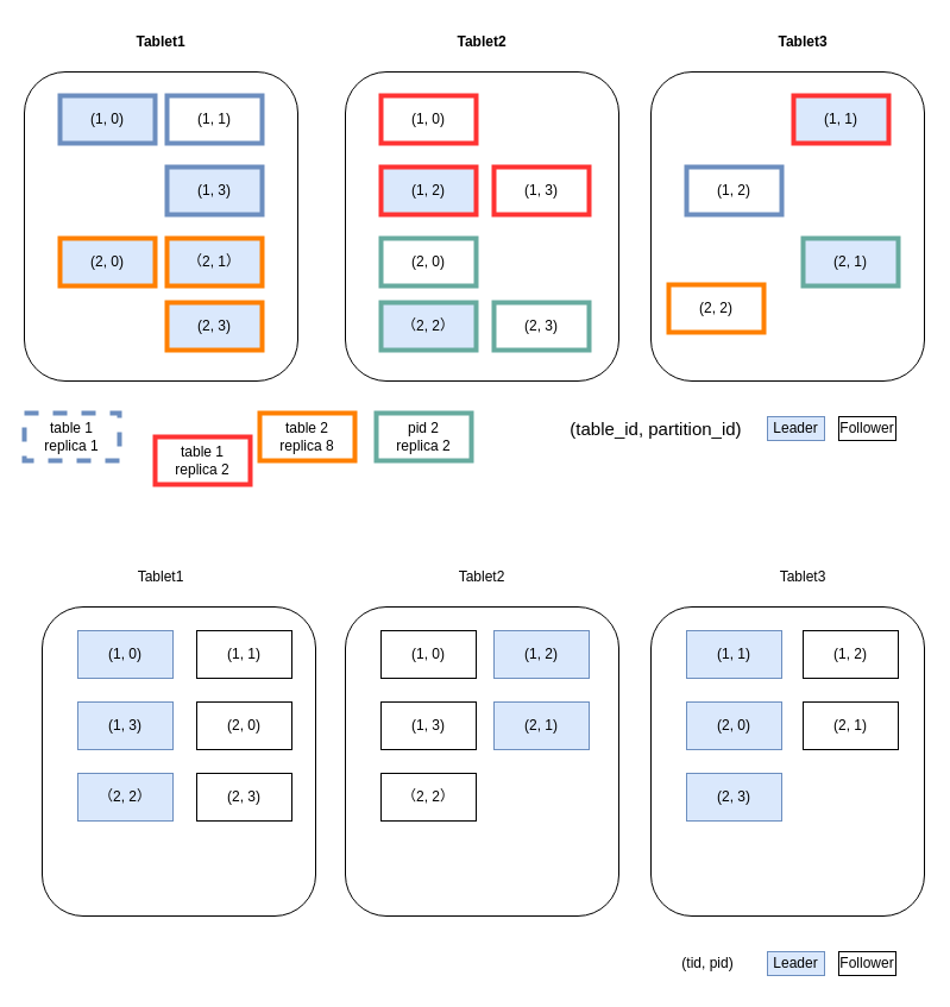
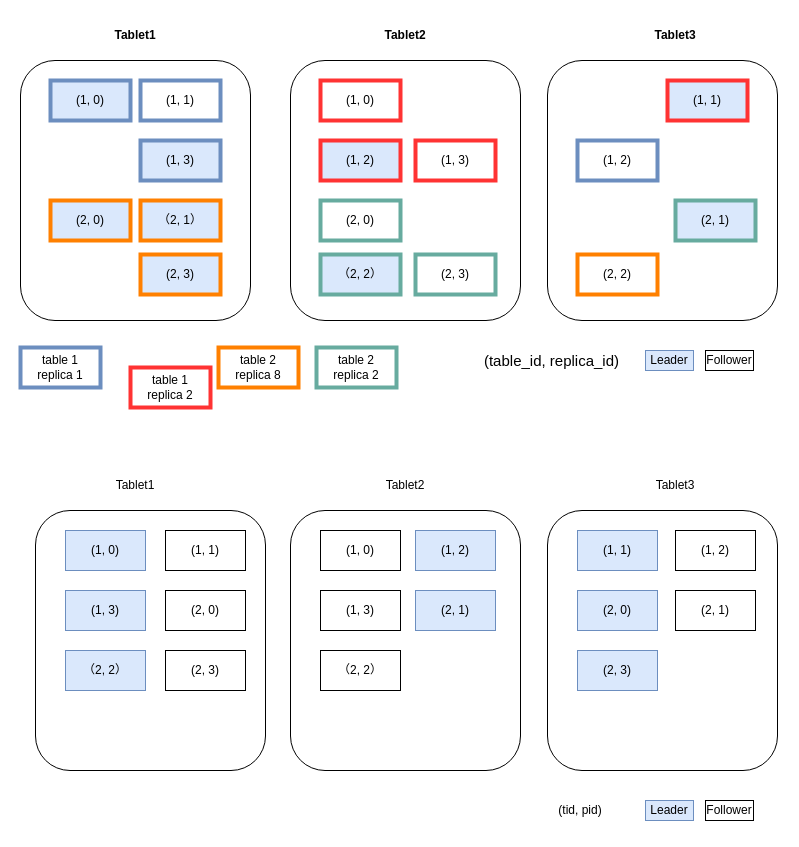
  <mxCell id="0" />
  <mxCell id="1" parent="0" />
  <mxCell id="2" value="" style="rounded=1;whiteSpace=wrap;html=1;" parent="1" vertex="1"><mxGeometry x="20" y="60" width="230" height="260" as="geometry" /></mxCell>
  <mxCell id="3" value="(1, 0)" style="rounded=0;whiteSpace=wrap;html=1;fillColor=#dae8fc;strokeColor=#6C8EBF;strokeWidth=4;" parent="1" vertex="1"><mxGeometry x="50" y="80" width="80" height="40" as="geometry" /></mxCell>
  <mxCell id="4" value="(1, 1)" style="rounded=0;whiteSpace=wrap;html=1;strokeWidth=4;strokeColor=#6C8EBF;" parent="1" vertex="1"><mxGeometry x="140" y="80" width="80" height="40" as="geometry" /></mxCell>
  <mxCell id="5" value="(1, 3)" style="rounded=0;whiteSpace=wrap;html=1;fillColor=#dae8fc;strokeColor=#6C8EBF;strokeWidth=4;" parent="1" vertex="1"><mxGeometry x="140" y="140" width="80" height="40" as="geometry" /></mxCell>
  <mxCell id="6" value="(2, 0)" style="rounded=0;whiteSpace=wrap;html=1;fillColor=#dae8fc;strokeColor=#FF8000;strokeWidth=4;" parent="1" vertex="1"><mxGeometry x="50" y="200" width="80" height="40" as="geometry" /></mxCell>
  <mxCell id="7" value="（2, 1）" style="rounded=0;whiteSpace=wrap;html=1;strokeColor=#FF8000;strokeWidth=4;fillColor=#dae8fc;" parent="1" vertex="1"><mxGeometry x="140" y="200" width="80" height="40" as="geometry" /></mxCell>
  <mxCell id="8" value="(2, 3)" style="rounded=0;whiteSpace=wrap;html=1;fillColor=#dae8fc;strokeColor=#FF8000;strokeWidth=4;" parent="1" vertex="1"><mxGeometry x="140" y="254" width="80" height="40" as="geometry" /></mxCell>
  <mxCell id="9" value="" style="rounded=1;whiteSpace=wrap;html=1;" parent="1" vertex="1"><mxGeometry x="290" y="60" width="230" height="260" as="geometry" /></mxCell>
  <mxCell id="10" value="(1, 0)" style="rounded=0;whiteSpace=wrap;html=1;strokeColor=#FF3333;strokeWidth=4;" parent="1" vertex="1"><mxGeometry x="320" y="80" width="80" height="40" as="geometry" /></mxCell>
  <mxCell id="11" value="(1, 2)" style="rounded=0;whiteSpace=wrap;html=1;fillColor=#dae8fc;strokeColor=#FF3333;strokeWidth=4;" parent="1" vertex="1"><mxGeometry x="320" y="140" width="80" height="40" as="geometry" /></mxCell>
  <mxCell id="12" value="(1, 3)" style="rounded=0;whiteSpace=wrap;html=1;strokeColor=#FF3333;strokeWidth=4;" parent="1" vertex="1"><mxGeometry x="415" y="140" width="80" height="40" as="geometry" /></mxCell>
  <mxCell id="13" value="(2, 0)" style="rounded=0;whiteSpace=wrap;html=1;strokeColor=#67AB9F;strokeWidth=4;" parent="1" vertex="1"><mxGeometry x="320" y="200" width="80" height="40" as="geometry" /></mxCell>
  <mxCell id="14" value="（2, 2）" style="rounded=0;whiteSpace=wrap;html=1;fillColor=#dae8fc;strokeColor=#67AB9F;strokeWidth=4;" parent="1" vertex="1"><mxGeometry x="320" y="254" width="80" height="40" as="geometry" /></mxCell>
  <mxCell id="15" value="(2, 3)" style="rounded=0;whiteSpace=wrap;html=1;strokeColor=#67AB9F;strokeWidth=4;" parent="1" vertex="1"><mxGeometry x="415" y="254" width="80" height="40" as="geometry" /></mxCell>
  <mxCell id="16" value="" style="rounded=1;whiteSpace=wrap;html=1;" parent="1" vertex="1"><mxGeometry x="547" y="60" width="230" height="260" as="geometry" /></mxCell>
  <mxCell id="17" value="(1, 1)" style="rounded=0;whiteSpace=wrap;html=1;fillColor=#dae8fc;strokeColor=#FF3333;strokeWidth=4;" parent="1" vertex="1"><mxGeometry x="667" y="80" width="80" height="40" as="geometry" /></mxCell>
  <mxCell id="18" value="(1, 2)" style="rounded=0;whiteSpace=wrap;html=1;strokeWidth=4;strokeColor=#6C8EBF;" parent="1" vertex="1"><mxGeometry x="577" y="140" width="80" height="40" as="geometry" /></mxCell>
  <mxCell id="19" value="(2, 1)" style="rounded=0;whiteSpace=wrap;html=1;fillColor=#dae8fc;strokeColor=#67AB9F;strokeWidth=4;" parent="1" vertex="1"><mxGeometry x="675" y="200" width="80" height="40" as="geometry" /></mxCell>
- <mxCell id="20" value="(2, 2)" style="rounded=0;whiteSpace=wrap;html=1;strokeColor=#FF8000;strokeWidth=4;" parent="1" vertex="1"><mxGeometry x="562" y="239" width="80" height="40" as="geometry" /></mxCell>
+ <mxCell id="20" value="(2, 2)" style="rounded=0;whiteSpace=wrap;html=1;strokeColor=#FF8000;strokeWidth=4;" parent="1" vertex="1"><mxGeometry x="577" y="254" width="80" height="40" as="geometry" /></mxCell>
  <mxCell id="21" value="Tablet1" style="text;html=1;strokeColor=none;fillColor=none;align=center;verticalAlign=middle;whiteSpace=wrap;rounded=0;fontStyle=1" parent="1" vertex="1"><mxGeometry x="105" y="20" width="60" height="30" as="geometry" /></mxCell>
  <mxCell id="22" value="Tablet2" style="text;html=1;strokeColor=none;fillColor=none;align=center;verticalAlign=middle;whiteSpace=wrap;rounded=0;fontStyle=1" parent="1" vertex="1"><mxGeometry x="375" y="20" width="60" height="30" as="geometry" /></mxCell>
  <mxCell id="23" value="Tablet3" style="text;html=1;strokeColor=none;fillColor=none;align=center;verticalAlign=middle;whiteSpace=wrap;rounded=0;fontStyle=1" parent="1" vertex="1"><mxGeometry x="645" y="20" width="60" height="30" as="geometry" /></mxCell>
- <mxCell id="24" value="(table_id, partition_id)" style="text;html=1;strokeColor=none;fillColor=none;align=center;verticalAlign=middle;whiteSpace=wrap;rounded=0;fontSize=15;" parent="1" vertex="1"><mxGeometry x="478" y="345" width="147" height="30" as="geometry" /></mxCell>
+ <mxCell id="24" value="(table_id, replica_id)" style="text;html=1;strokeColor=none;fillColor=none;align=center;verticalAlign=middle;whiteSpace=wrap;rounded=0;fontSize=15;" parent="1" vertex="1"><mxGeometry x="478" y="345" width="147" height="30" as="geometry" /></mxCell>
  <mxCell id="25" value="Leader" style="rounded=0;whiteSpace=wrap;html=1;fillColor=#dae8fc;strokeColor=#6c8ebf;" parent="1" vertex="1"><mxGeometry x="645" y="350" width="48" height="20" as="geometry" /></mxCell>
  <mxCell id="26" value="Follower" style="rounded=0;whiteSpace=wrap;html=1;" parent="1" vertex="1"><mxGeometry x="705" y="350" width="48" height="20" as="geometry" /></mxCell>
  <mxCell id="27" value="" style="rounded=1;whiteSpace=wrap;html=1;" parent="1" vertex="1"><mxGeometry x="35" y="510" width="230" height="260" as="geometry" /></mxCell>
  <mxCell id="28" value="(1, 0)" style="rounded=0;whiteSpace=wrap;html=1;fillColor=#dae8fc;strokeColor=#6c8ebf;" parent="1" vertex="1"><mxGeometry x="65" y="530" width="80" height="40" as="geometry" /></mxCell>
  <mxCell id="29" value="(1, 1)" style="rounded=0;whiteSpace=wrap;html=1;" parent="1" vertex="1"><mxGeometry x="165" y="530" width="80" height="40" as="geometry" /></mxCell>
  <mxCell id="30" value="(1, 3)" style="rounded=0;whiteSpace=wrap;html=1;fillColor=#dae8fc;strokeColor=#6c8ebf;" parent="1" vertex="1"><mxGeometry x="65" y="590" width="80" height="40" as="geometry" /></mxCell>
  <mxCell id="31" value="(2, 0)" style="rounded=0;whiteSpace=wrap;html=1;" parent="1" vertex="1"><mxGeometry x="165" y="590" width="80" height="40" as="geometry" /></mxCell>
  <mxCell id="32" value="（2, 2）" style="rounded=0;whiteSpace=wrap;html=1;fillColor=#dae8fc;strokeColor=#6c8ebf;" parent="1" vertex="1"><mxGeometry x="65" y="650" width="80" height="40" as="geometry" /></mxCell>
  <mxCell id="33" value="(2, 3)" style="rounded=0;whiteSpace=wrap;html=1;" parent="1" vertex="1"><mxGeometry x="165" y="650" width="80" height="40" as="geometry" /></mxCell>
  <mxCell id="34" value="" style="rounded=1;whiteSpace=wrap;html=1;" parent="1" vertex="1"><mxGeometry x="290" y="510" width="230" height="260" as="geometry" /></mxCell>
  <mxCell id="35" value="(1, 0)" style="rounded=0;whiteSpace=wrap;html=1;" parent="1" vertex="1"><mxGeometry x="320" y="530" width="80" height="40" as="geometry" /></mxCell>
  <mxCell id="36" value="(1, 2)" style="rounded=0;whiteSpace=wrap;html=1;fillColor=#dae8fc;strokeColor=#6c8ebf;" parent="1" vertex="1"><mxGeometry x="415" y="530" width="80" height="40" as="geometry" /></mxCell>
  <mxCell id="37" value="(1, 3)" style="rounded=0;whiteSpace=wrap;html=1;" parent="1" vertex="1"><mxGeometry x="320" y="590" width="80" height="40" as="geometry" /></mxCell>
  <mxCell id="38" value="(2, 1)" style="rounded=0;whiteSpace=wrap;html=1;fillColor=#dae8fc;strokeColor=#6c8ebf;" parent="1" vertex="1"><mxGeometry x="415" y="590" width="80" height="40" as="geometry" /></mxCell>
  <mxCell id="39" value="（2, 2）" style="rounded=0;whiteSpace=wrap;html=1;" parent="1" vertex="1"><mxGeometry x="320" y="650" width="80" height="40" as="geometry" /></mxCell>
  <mxCell id="40" value="" style="rounded=1;whiteSpace=wrap;html=1;" parent="1" vertex="1"><mxGeometry x="547" y="510" width="230" height="260" as="geometry" /></mxCell>
  <mxCell id="41" value="(1, 1)" style="rounded=0;whiteSpace=wrap;html=1;fillColor=#dae8fc;strokeColor=#6c8ebf;" parent="1" vertex="1"><mxGeometry x="577" y="530" width="80" height="40" as="geometry" /></mxCell>
  <mxCell id="42" value="(1, 2)" style="rounded=0;whiteSpace=wrap;html=1;" parent="1" vertex="1"><mxGeometry x="675" y="530" width="80" height="40" as="geometry" /></mxCell>
  <mxCell id="43" value="(2, 0)" style="rounded=0;whiteSpace=wrap;html=1;fillColor=#dae8fc;strokeColor=#6c8ebf;" parent="1" vertex="1"><mxGeometry x="577" y="590" width="80" height="40" as="geometry" /></mxCell>
  <mxCell id="44" value="(2, 1)" style="rounded=0;whiteSpace=wrap;html=1;" parent="1" vertex="1"><mxGeometry x="675" y="590" width="80" height="40" as="geometry" /></mxCell>
  <mxCell id="45" value="Tablet1" style="text;html=1;strokeColor=none;fillColor=none;align=center;verticalAlign=middle;whiteSpace=wrap;rounded=0;" parent="1" vertex="1"><mxGeometry x="105" y="470" width="60" height="30" as="geometry" /></mxCell>
  <mxCell id="46" value="Tablet2" style="text;html=1;strokeColor=none;fillColor=none;align=center;verticalAlign=middle;whiteSpace=wrap;rounded=0;" parent="1" vertex="1"><mxGeometry x="375" y="470" width="60" height="30" as="geometry" /></mxCell>
  <mxCell id="47" value="Tablet3" style="text;html=1;strokeColor=none;fillColor=none;align=center;verticalAlign=middle;whiteSpace=wrap;rounded=0;" parent="1" vertex="1"><mxGeometry x="645" y="470" width="60" height="30" as="geometry" /></mxCell>
- <mxCell id="48" value="(tid, pid)" style="text;html=1;strokeColor=none;fillColor=none;align=center;verticalAlign=middle;whiteSpace=wrap;rounded=0;" parent="1" vertex="1"><mxGeometry x="565" y="795" width="60" height="30" as="geometry" /></mxCell>
+ <mxCell id="48" value="(tid, pid)" style="text;html=1;strokeColor=none;fillColor=none;align=center;verticalAlign=middle;whiteSpace=wrap;rounded=0;" parent="1" vertex="1"><mxGeometry x="550" y="795" width="60" height="30" as="geometry" /></mxCell>
  <mxCell id="49" value="Leader" style="rounded=0;whiteSpace=wrap;html=1;fillColor=#dae8fc;strokeColor=#6c8ebf;" parent="1" vertex="1"><mxGeometry x="645" y="800" width="48" height="20" as="geometry" /></mxCell>
  <mxCell id="50" value="Follower" style="rounded=0;whiteSpace=wrap;html=1;" parent="1" vertex="1"><mxGeometry x="705" y="800" width="48" height="20" as="geometry" /></mxCell>
  <mxCell id="51" value="(2, 3)" style="rounded=0;whiteSpace=wrap;html=1;fillColor=#dae8fc;strokeColor=#6c8ebf;" parent="1" vertex="1"><mxGeometry x="577" y="650" width="80" height="40" as="geometry" /></mxCell>
- <mxCell id="52" value="table 1&lt;br&gt;replica 1" style="rounded=0;whiteSpace=wrap;html=1;fillColor=none;strokeColor=#6C8EBF;strokeWidth=4;dashed=1;" vertex="1" parent="1"><mxGeometry x="20" y="347" width="80" height="40" as="geometry" /></mxCell>
+ <mxCell id="52" value="table 1&lt;br&gt;replica 1" style="rounded=0;whiteSpace=wrap;html=1;fillColor=none;strokeColor=#6C8EBF;strokeWidth=4;" vertex="1" parent="1"><mxGeometry x="20" y="347" width="80" height="40" as="geometry" /></mxCell>
  <mxCell id="53" value="table 1&lt;br&gt;replica 2" style="rounded=0;whiteSpace=wrap;html=1;strokeColor=#FF3333;strokeWidth=4;" vertex="1" parent="1"><mxGeometry x="130" y="367" width="80" height="40" as="geometry" /></mxCell>
  <mxCell id="54" value="table 2&lt;br&gt;replica 8" style="rounded=0;whiteSpace=wrap;html=1;fillColor=none;strokeColor=#FF8000;strokeWidth=4;" vertex="1" parent="1"><mxGeometry x="218" y="347" width="80" height="40" as="geometry" /></mxCell>
- <mxCell id="55" value="pid 2&lt;br&gt;replica 2" style="rounded=0;whiteSpace=wrap;html=1;strokeColor=#67AB9F;strokeWidth=4;" vertex="1" parent="1"><mxGeometry x="316" y="347" width="80" height="40" as="geometry" /></mxCell>
+ <mxCell id="55" value="table 2&lt;br&gt;replica 2" style="rounded=0;whiteSpace=wrap;html=1;strokeColor=#67AB9F;strokeWidth=4;" vertex="1" parent="1"><mxGeometry x="316" y="347" width="80" height="40" as="geometry" /></mxCell>
